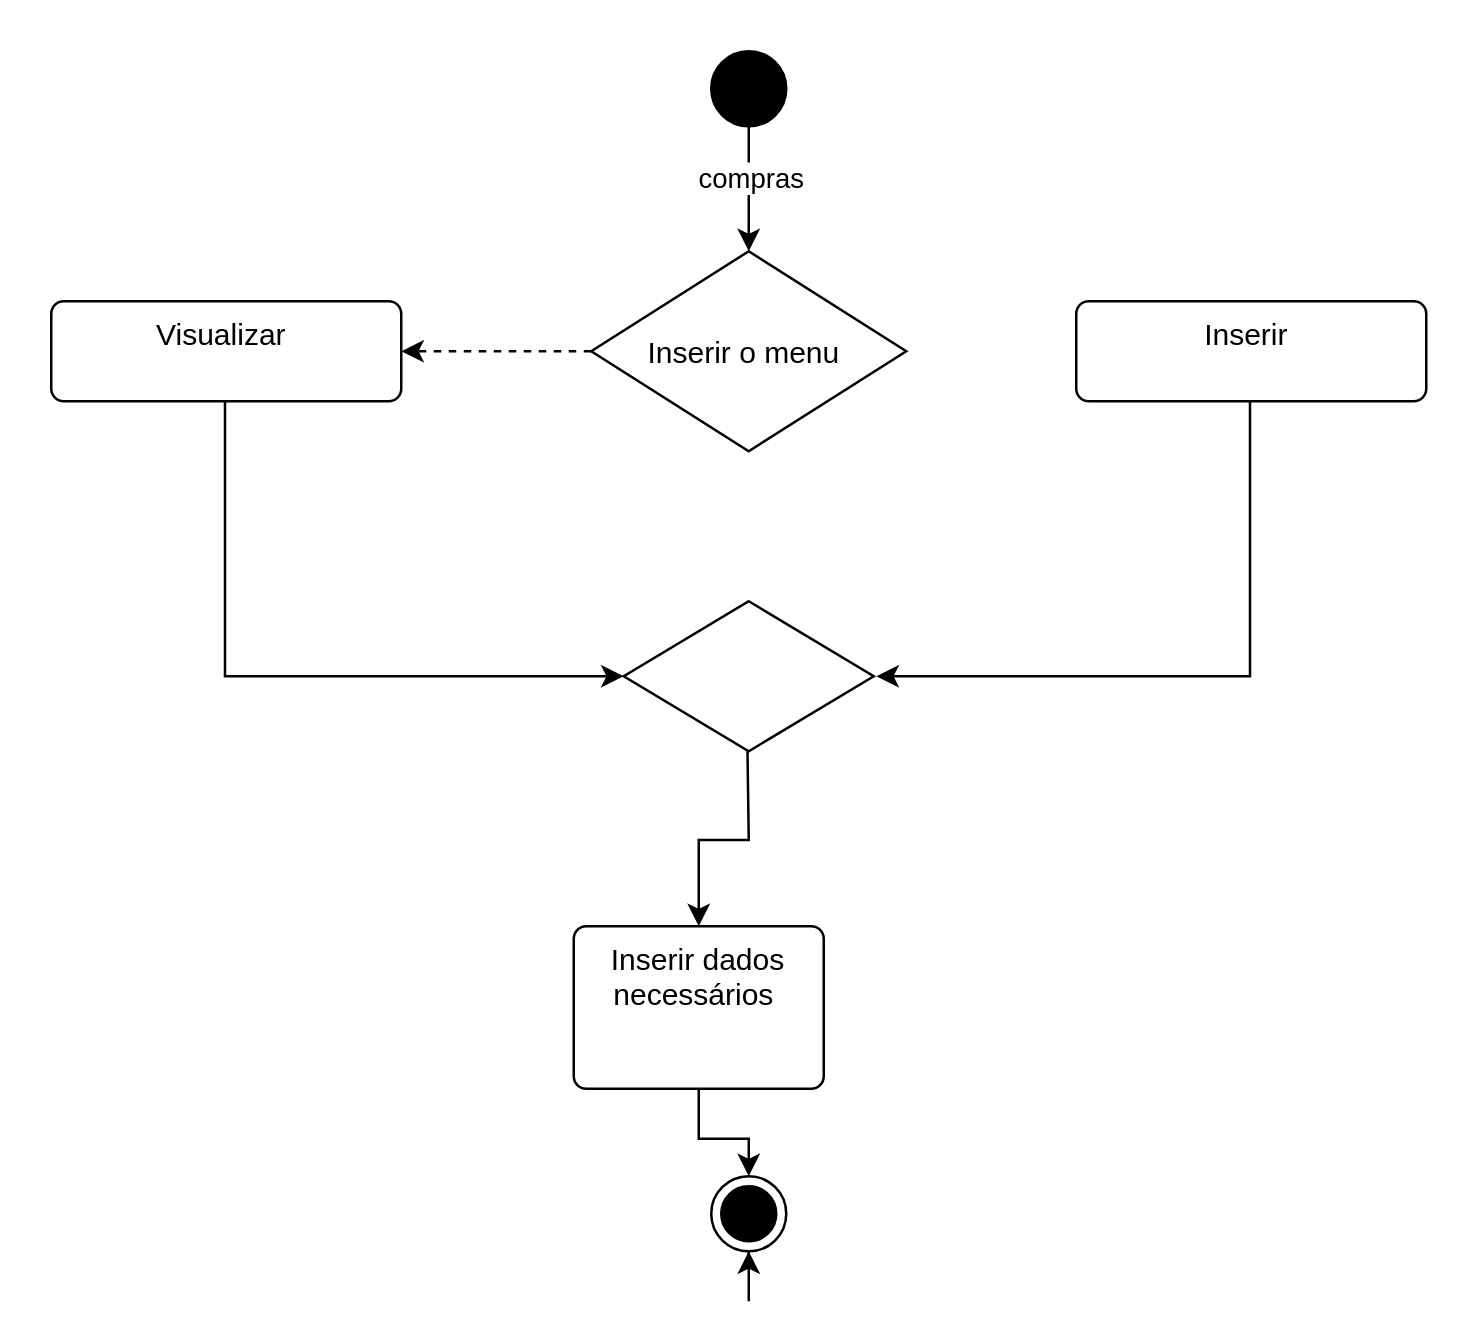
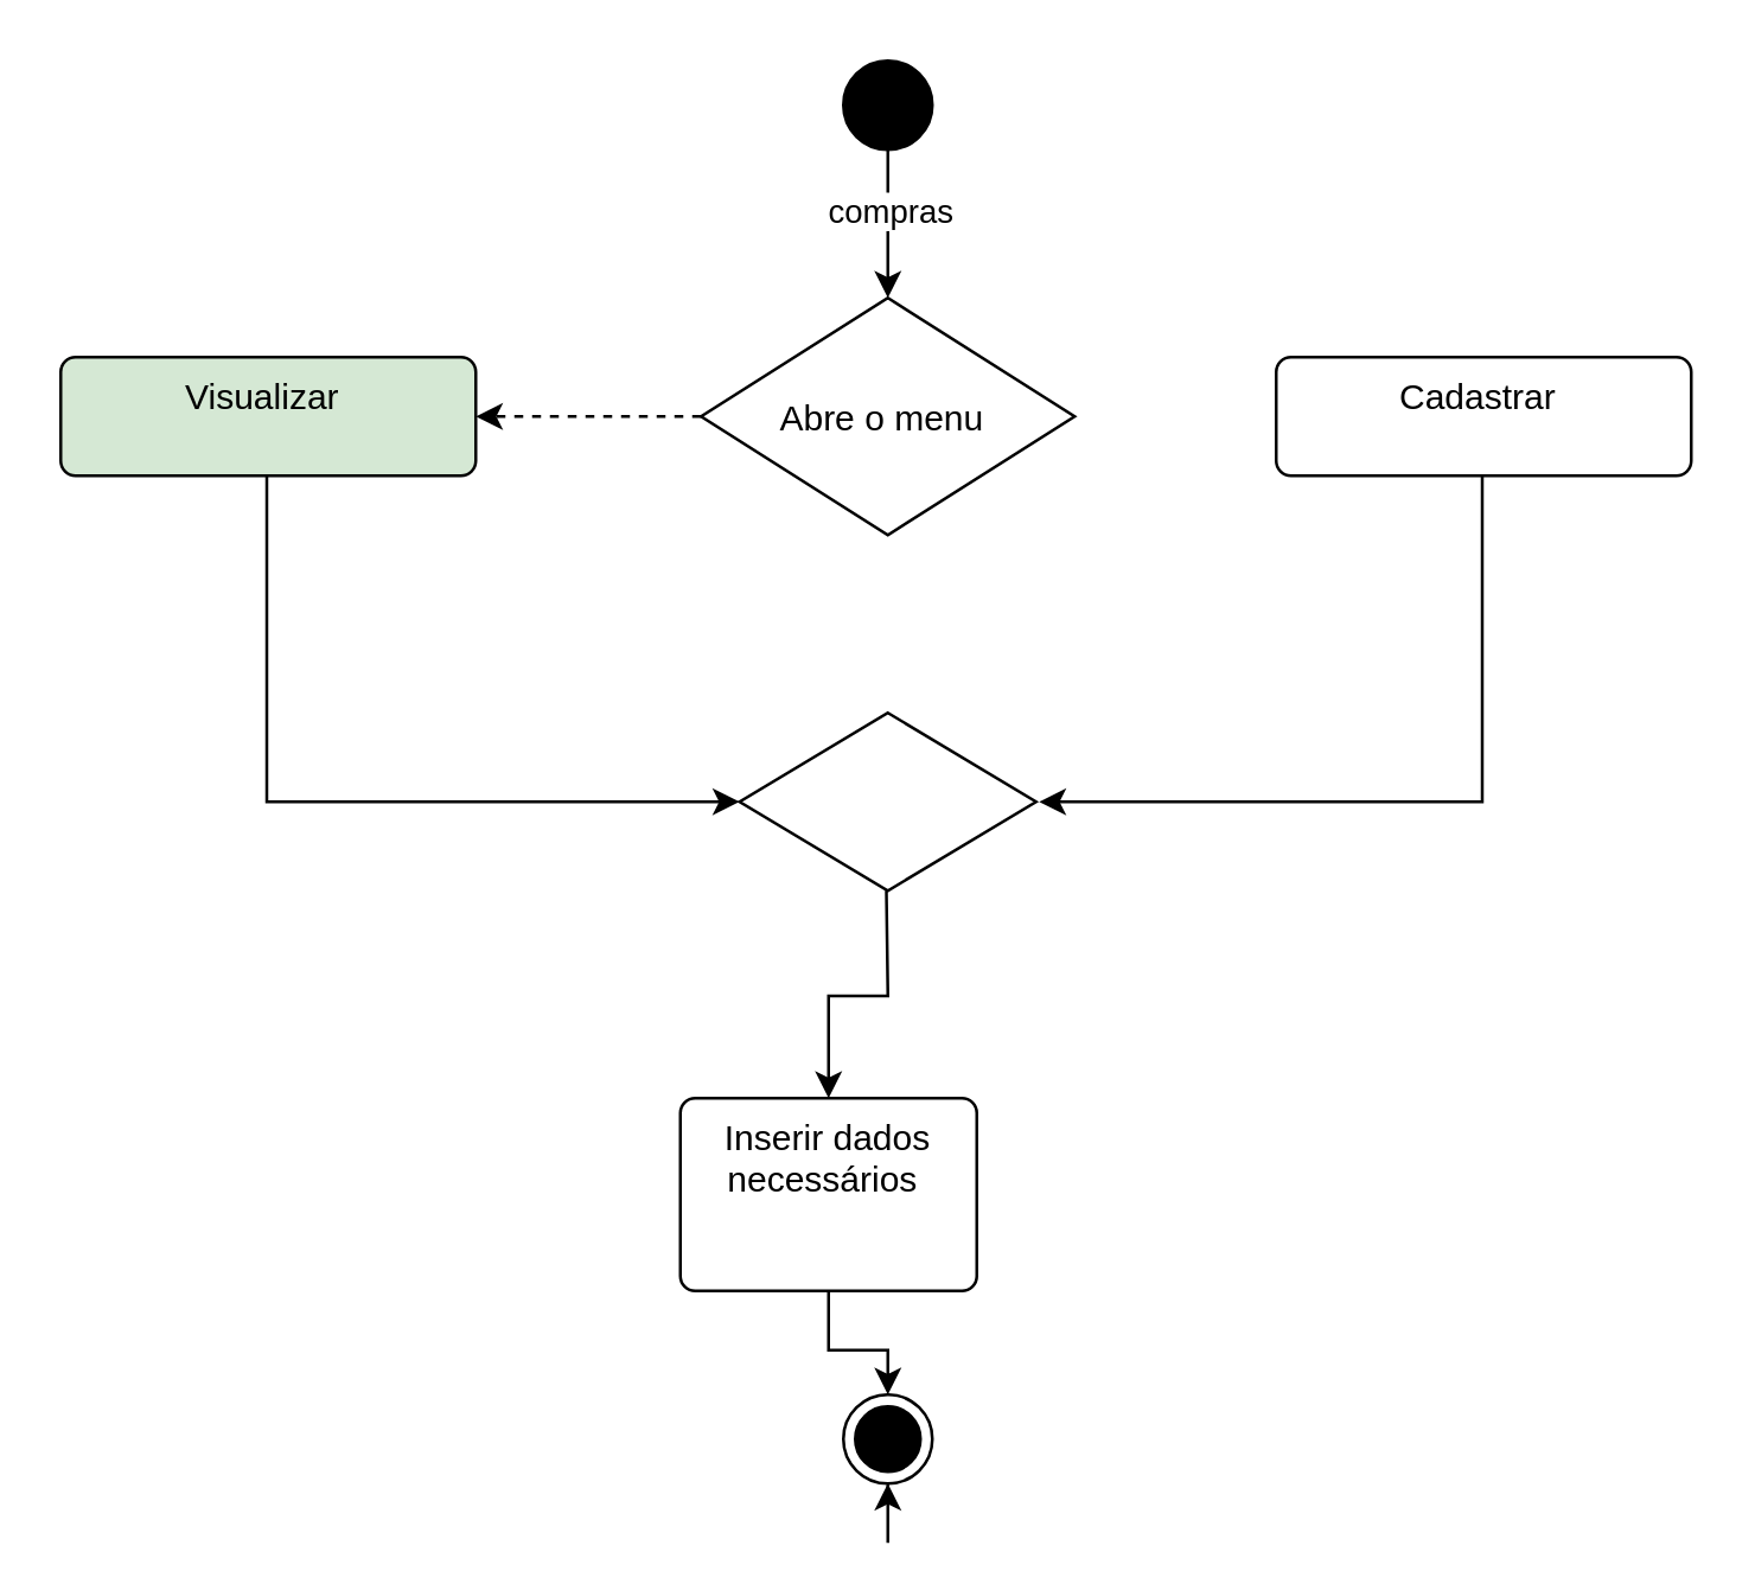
  <mxCell id="0" />
  <mxCell id="1" parent="0" />
  <mxCell id="2" value="" style="edgeStyle=orthogonalEdgeStyle;rounded=0;orthogonalLoop=1;jettySize=auto;html=1;" edge="1" parent="1" source="4"><mxGeometry relative="1" as="geometry"><mxPoint x="299" y="100" as="targetPoint" /></mxGeometry></mxCell>
  <mxCell id="3" value="compras" style="edgeLabel;html=1;align=center;verticalAlign=middle;resizable=0;points=[];" vertex="1" connectable="0" parent="2"><mxGeometry x="-0.339" y="2" relative="1" as="geometry"><mxPoint x="-2" y="3" as="offset" /></mxGeometry></mxCell>
  <mxCell id="4" value="" style="ellipse;fillColor=strokeColor;html=1;" vertex="1" parent="1"><mxGeometry x="284" y="20" width="30" height="30" as="geometry" /></mxCell>
  <mxCell id="5" value="" style="edgeStyle=orthogonalEdgeStyle;rounded=0;orthogonalLoop=1;jettySize=auto;html=1;dashed=1;" edge="1" parent="1" source="6" target="7"><mxGeometry relative="1" as="geometry" /></mxCell>
- <mxCell id="6" value="Inserir o menu " style="rhombus;" vertex="1" parent="1"><mxGeometry x="236" y="100" width="126" height="80" as="geometry" /></mxCell>
- <mxCell id="7" value="Visualizar&amp;nbsp;" style="html=1;align=center;verticalAlign=top;rounded=1;absoluteArcSize=1;arcSize=10;dashed=0;whiteSpace=wrap;" vertex="1" parent="1"><mxGeometry x="20" y="120" width="140" height="40" as="geometry" /></mxCell>
- <mxCell id="8" value="Inserir&amp;nbsp;" style="html=1;align=center;verticalAlign=top;rounded=1;absoluteArcSize=1;arcSize=10;dashed=0;whiteSpace=wrap;" vertex="1" parent="1"><mxGeometry x="430" y="120" width="140" height="40" as="geometry" /></mxCell>
+ <mxCell id="6" value="Abre o menu " style="rhombus;" vertex="1" parent="1"><mxGeometry x="236" y="100" width="126" height="80" as="geometry" /></mxCell>
+ <mxCell id="7" value="Visualizar&amp;nbsp;" style="html=1;align=center;verticalAlign=top;rounded=1;absoluteArcSize=1;arcSize=10;dashed=0;whiteSpace=wrap;fillColor=#d5e8d4;" vertex="1" parent="1"><mxGeometry x="20" y="120" width="140" height="40" as="geometry" /></mxCell>
+ <mxCell id="8" value="Cadastrar&amp;nbsp;" style="html=1;align=center;verticalAlign=top;rounded=1;absoluteArcSize=1;arcSize=10;dashed=0;whiteSpace=wrap;" vertex="1" parent="1"><mxGeometry x="430" y="120" width="140" height="40" as="geometry" /></mxCell>
  <mxCell id="9" value="" style="rhombus;" vertex="1" parent="1"><mxGeometry x="249" y="240" width="100" height="60" as="geometry" /></mxCell>
  <mxCell id="10" value="" style="edgeStyle=orthogonalEdgeStyle;rounded=0;orthogonalLoop=1;jettySize=auto;html=1;entryX=0;entryY=0.5;entryDx=0;entryDy=0;" edge="1" parent="1" target="9"><mxGeometry relative="1" as="geometry"><mxPoint x="89.5" y="160" as="sourcePoint" /><mxPoint x="89.5" y="250" as="targetPoint" /><Array as="points"><mxPoint x="90" y="270" /></Array></mxGeometry></mxCell>
  <mxCell id="11" value="" style="edgeStyle=orthogonalEdgeStyle;rounded=0;orthogonalLoop=1;jettySize=auto;html=1;" edge="1" parent="1"><mxGeometry relative="1" as="geometry"><mxPoint x="499.5" y="160" as="sourcePoint" /><mxPoint x="350" y="270" as="targetPoint" /><Array as="points"><mxPoint x="500" y="270" /></Array></mxGeometry></mxCell>
  <mxCell id="12" value="" style="edgeStyle=orthogonalEdgeStyle;rounded=0;orthogonalLoop=1;jettySize=auto;html=1;entryX=0.5;entryY=0;entryDx=0;entryDy=0;" edge="1" parent="1" target="14"><mxGeometry relative="1" as="geometry"><mxPoint x="298.5" y="300" as="sourcePoint" /><mxPoint x="298.5" y="360" as="targetPoint" /></mxGeometry></mxCell>
  <mxCell id="13" value="" style="edgeStyle=orthogonalEdgeStyle;rounded=0;orthogonalLoop=1;jettySize=auto;html=1;" edge="1" parent="1" source="16"><mxGeometry relative="1" as="geometry"><mxPoint x="299" y="500" as="targetPoint" /></mxGeometry></mxCell>
  <mxCell id="14" value="Inserir dados necessários&amp;nbsp;" style="html=1;align=center;verticalAlign=top;rounded=1;absoluteArcSize=1;arcSize=10;dashed=0;whiteSpace=wrap;" vertex="1" parent="1"><mxGeometry x="229" y="370" width="100" height="65" as="geometry" /></mxCell>
  <mxCell id="15" value="" style="edgeStyle=orthogonalEdgeStyle;rounded=0;orthogonalLoop=1;jettySize=auto;html=1;" edge="1" parent="1" source="14" target="16"><mxGeometry relative="1" as="geometry"><mxPoint x="299" y="500" as="targetPoint" /><mxPoint x="299" y="410" as="sourcePoint" /></mxGeometry></mxCell>
  <mxCell id="16" value="" style="ellipse;html=1;shape=endState;fillColor=strokeColor;" vertex="1" parent="1"><mxGeometry x="284" y="470" width="30" height="30" as="geometry" /></mxCell>
